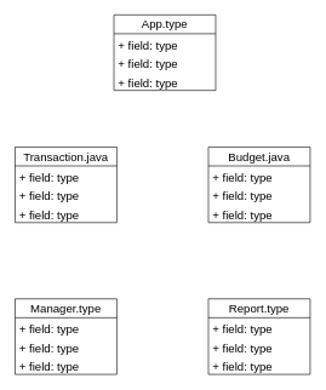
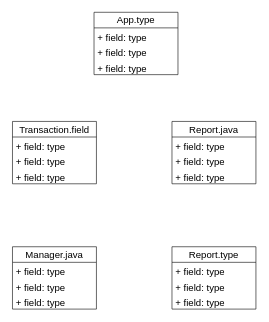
  <mxCell id="0" />
  <mxCell id="1" parent="0" />
  <mxCell id="2" value="App.type" style="swimlane;fontStyle=0;childLayout=stackLayout;horizontal=1;startSize=26;fillColor=none;horizontalStack=0;resizeParent=1;resizeParentMax=0;resizeLast=0;collapsible=1;marginBottom=0;whiteSpace=wrap;html=1;fontSize=16;" vertex="1" parent="1"><mxGeometry x="156" y="20" width="140" height="104" as="geometry" /></mxCell>
  <mxCell id="3" value="+ field: type" style="text;strokeColor=none;fillColor=none;align=left;verticalAlign=top;spacingLeft=4;spacingRight=4;overflow=hidden;rotatable=0;points=[[0,0.5],[1,0.5]];portConstraint=eastwest;whiteSpace=wrap;html=1;fontSize=16;" vertex="1" parent="2"><mxGeometry y="26" width="140" height="26" as="geometry" /></mxCell>
  <mxCell id="4" value="+ field: type" style="text;strokeColor=none;fillColor=none;align=left;verticalAlign=top;spacingLeft=4;spacingRight=4;overflow=hidden;rotatable=0;points=[[0,0.5],[1,0.5]];portConstraint=eastwest;whiteSpace=wrap;html=1;fontSize=16;" vertex="1" parent="2"><mxGeometry y="52" width="140" height="26" as="geometry" /></mxCell>
  <mxCell id="5" value="+ field: type" style="text;strokeColor=none;fillColor=none;align=left;verticalAlign=top;spacingLeft=4;spacingRight=4;overflow=hidden;rotatable=0;points=[[0,0.5],[1,0.5]];portConstraint=eastwest;whiteSpace=wrap;html=1;fontSize=16;" vertex="1" parent="2"><mxGeometry y="78" width="140" height="26" as="geometry" /></mxCell>
- <mxCell id="6" value="Transaction.java" style="swimlane;fontStyle=0;childLayout=stackLayout;horizontal=1;startSize=26;fillColor=none;horizontalStack=0;resizeParent=1;resizeParentMax=0;resizeLast=0;collapsible=1;marginBottom=0;whiteSpace=wrap;html=1;fontSize=16;" vertex="1" parent="1"><mxGeometry x="20" y="202" width="140" height="104" as="geometry" /></mxCell>
+ <mxCell id="6" value="Transaction.field" style="swimlane;fontStyle=0;childLayout=stackLayout;horizontal=1;startSize=26;fillColor=none;horizontalStack=0;resizeParent=1;resizeParentMax=0;resizeLast=0;collapsible=1;marginBottom=0;whiteSpace=wrap;html=1;fontSize=16;" vertex="1" parent="1"><mxGeometry x="20" y="202" width="140" height="104" as="geometry" /></mxCell>
  <mxCell id="7" value="+ field: type" style="text;strokeColor=none;fillColor=none;align=left;verticalAlign=top;spacingLeft=4;spacingRight=4;overflow=hidden;rotatable=0;points=[[0,0.5],[1,0.5]];portConstraint=eastwest;whiteSpace=wrap;html=1;fontSize=16;" vertex="1" parent="6"><mxGeometry y="26" width="140" height="26" as="geometry" /></mxCell>
  <mxCell id="8" value="+ field: type" style="text;strokeColor=none;fillColor=none;align=left;verticalAlign=top;spacingLeft=4;spacingRight=4;overflow=hidden;rotatable=0;points=[[0,0.5],[1,0.5]];portConstraint=eastwest;whiteSpace=wrap;html=1;fontSize=16;" vertex="1" parent="6"><mxGeometry y="52" width="140" height="26" as="geometry" /></mxCell>
  <mxCell id="9" value="+ field: type" style="text;strokeColor=none;fillColor=none;align=left;verticalAlign=top;spacingLeft=4;spacingRight=4;overflow=hidden;rotatable=0;points=[[0,0.5],[1,0.5]];portConstraint=eastwest;whiteSpace=wrap;html=1;fontSize=16;" vertex="1" parent="6"><mxGeometry y="78" width="140" height="26" as="geometry" /></mxCell>
- <mxCell id="10" value="Manager.type" style="swimlane;fontStyle=0;childLayout=stackLayout;horizontal=1;startSize=26;fillColor=none;horizontalStack=0;resizeParent=1;resizeParentMax=0;resizeLast=0;collapsible=1;marginBottom=0;whiteSpace=wrap;html=1;fontSize=16;" vertex="1" parent="1"><mxGeometry x="20" y="411" width="140" height="104" as="geometry" /></mxCell>
+ <mxCell id="10" value="Manager.java" style="swimlane;fontStyle=0;childLayout=stackLayout;horizontal=1;startSize=26;fillColor=none;horizontalStack=0;resizeParent=1;resizeParentMax=0;resizeLast=0;collapsible=1;marginBottom=0;whiteSpace=wrap;html=1;fontSize=16;" vertex="1" parent="1"><mxGeometry x="20" y="411" width="140" height="104" as="geometry" /></mxCell>
  <mxCell id="11" value="+ field: type" style="text;strokeColor=none;fillColor=none;align=left;verticalAlign=top;spacingLeft=4;spacingRight=4;overflow=hidden;rotatable=0;points=[[0,0.5],[1,0.5]];portConstraint=eastwest;whiteSpace=wrap;html=1;fontSize=16;" vertex="1" parent="10"><mxGeometry y="26" width="140" height="26" as="geometry" /></mxCell>
  <mxCell id="12" value="+ field: type" style="text;strokeColor=none;fillColor=none;align=left;verticalAlign=top;spacingLeft=4;spacingRight=4;overflow=hidden;rotatable=0;points=[[0,0.5],[1,0.5]];portConstraint=eastwest;whiteSpace=wrap;html=1;fontSize=16;" vertex="1" parent="10"><mxGeometry y="52" width="140" height="26" as="geometry" /></mxCell>
  <mxCell id="13" value="+ field: type" style="text;strokeColor=none;fillColor=none;align=left;verticalAlign=top;spacingLeft=4;spacingRight=4;overflow=hidden;rotatable=0;points=[[0,0.5],[1,0.5]];portConstraint=eastwest;whiteSpace=wrap;html=1;fontSize=16;" vertex="1" parent="10"><mxGeometry y="78" width="140" height="26" as="geometry" /></mxCell>
  <mxCell id="14" value="Report.type" style="swimlane;fontStyle=0;childLayout=stackLayout;horizontal=1;startSize=26;fillColor=none;horizontalStack=0;resizeParent=1;resizeParentMax=0;resizeLast=0;collapsible=1;marginBottom=0;whiteSpace=wrap;html=1;fontSize=16;" vertex="1" parent="1"><mxGeometry x="286" y="411" width="140" height="104" as="geometry" /></mxCell>
  <mxCell id="15" value="+ field: type" style="text;strokeColor=none;fillColor=none;align=left;verticalAlign=top;spacingLeft=4;spacingRight=4;overflow=hidden;rotatable=0;points=[[0,0.5],[1,0.5]];portConstraint=eastwest;whiteSpace=wrap;html=1;fontSize=16;" vertex="1" parent="14"><mxGeometry y="26" width="140" height="26" as="geometry" /></mxCell>
  <mxCell id="16" value="+ field: type" style="text;strokeColor=none;fillColor=none;align=left;verticalAlign=top;spacingLeft=4;spacingRight=4;overflow=hidden;rotatable=0;points=[[0,0.5],[1,0.5]];portConstraint=eastwest;whiteSpace=wrap;html=1;fontSize=16;" vertex="1" parent="14"><mxGeometry y="52" width="140" height="26" as="geometry" /></mxCell>
  <mxCell id="17" value="+ field: type" style="text;strokeColor=none;fillColor=none;align=left;verticalAlign=top;spacingLeft=4;spacingRight=4;overflow=hidden;rotatable=0;points=[[0,0.5],[1,0.5]];portConstraint=eastwest;whiteSpace=wrap;html=1;fontSize=16;" vertex="1" parent="14"><mxGeometry y="78" width="140" height="26" as="geometry" /></mxCell>
- <mxCell id="18" value="Budget.java" style="swimlane;fontStyle=0;childLayout=stackLayout;horizontal=1;startSize=26;fillColor=none;horizontalStack=0;resizeParent=1;resizeParentMax=0;resizeLast=0;collapsible=1;marginBottom=0;whiteSpace=wrap;html=1;fontSize=16;" vertex="1" parent="1"><mxGeometry x="286" y="202" width="140" height="104" as="geometry" /></mxCell>
+ <mxCell id="18" value="Report.java" style="swimlane;fontStyle=0;childLayout=stackLayout;horizontal=1;startSize=26;fillColor=none;horizontalStack=0;resizeParent=1;resizeParentMax=0;resizeLast=0;collapsible=1;marginBottom=0;whiteSpace=wrap;html=1;fontSize=16;" vertex="1" parent="1"><mxGeometry x="286" y="202" width="140" height="104" as="geometry" /></mxCell>
  <mxCell id="19" value="+ field: type" style="text;strokeColor=none;fillColor=none;align=left;verticalAlign=top;spacingLeft=4;spacingRight=4;overflow=hidden;rotatable=0;points=[[0,0.5],[1,0.5]];portConstraint=eastwest;whiteSpace=wrap;html=1;fontSize=16;" vertex="1" parent="18"><mxGeometry y="26" width="140" height="26" as="geometry" /></mxCell>
  <mxCell id="20" value="+ field: type" style="text;strokeColor=none;fillColor=none;align=left;verticalAlign=top;spacingLeft=4;spacingRight=4;overflow=hidden;rotatable=0;points=[[0,0.5],[1,0.5]];portConstraint=eastwest;whiteSpace=wrap;html=1;fontSize=16;" vertex="1" parent="18"><mxGeometry y="52" width="140" height="26" as="geometry" /></mxCell>
  <mxCell id="21" value="+ field: type" style="text;strokeColor=none;fillColor=none;align=left;verticalAlign=top;spacingLeft=4;spacingRight=4;overflow=hidden;rotatable=0;points=[[0,0.5],[1,0.5]];portConstraint=eastwest;whiteSpace=wrap;html=1;fontSize=16;" vertex="1" parent="18"><mxGeometry y="78" width="140" height="26" as="geometry" /></mxCell>
